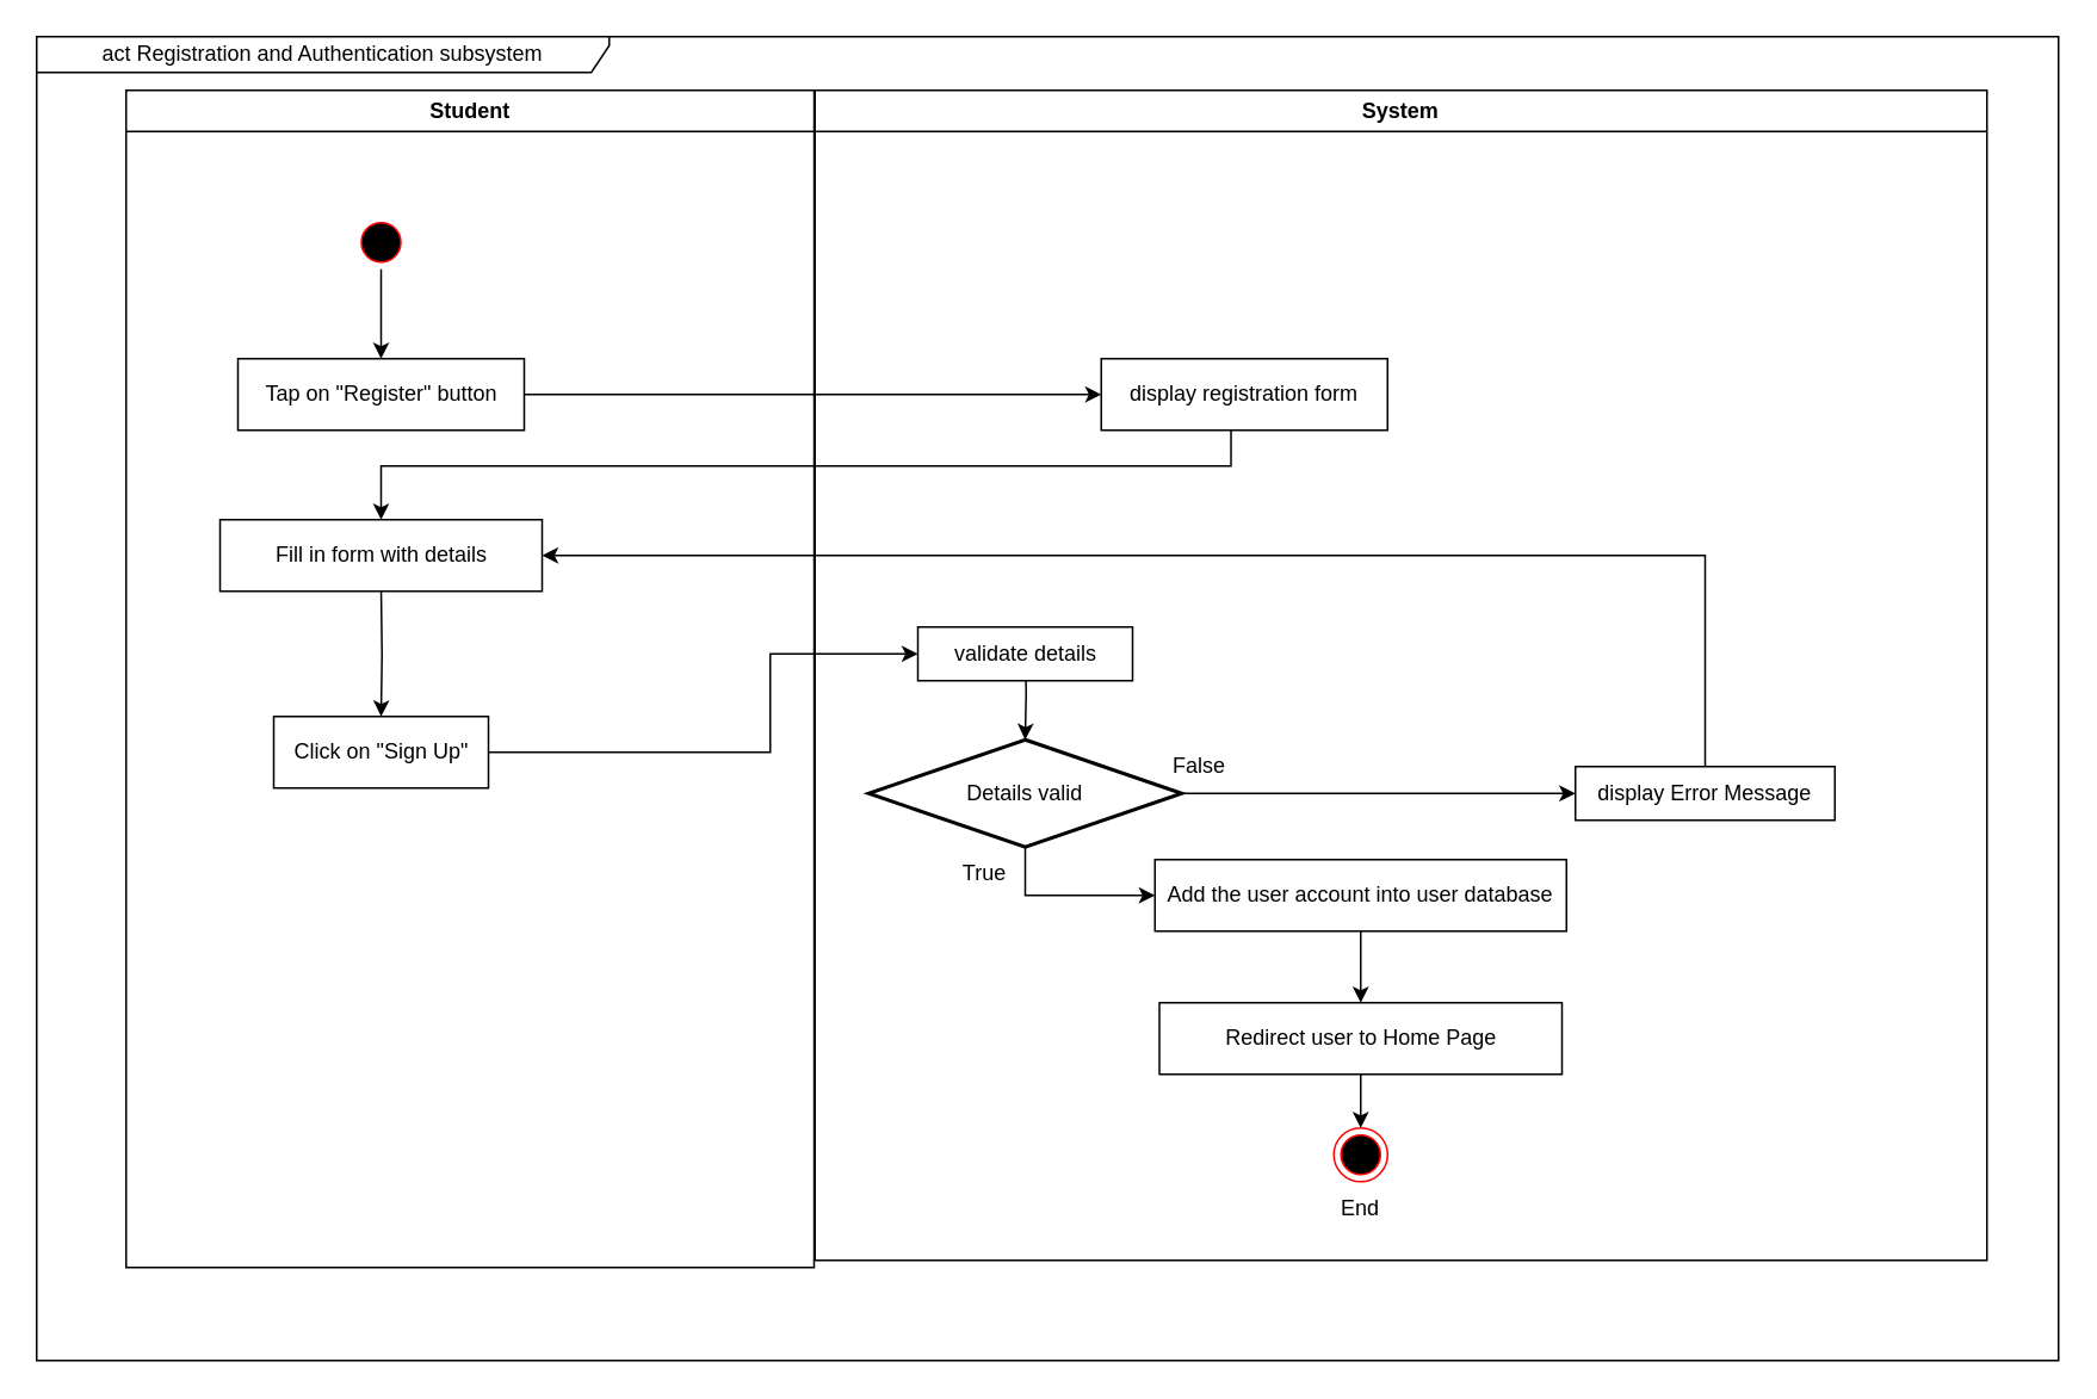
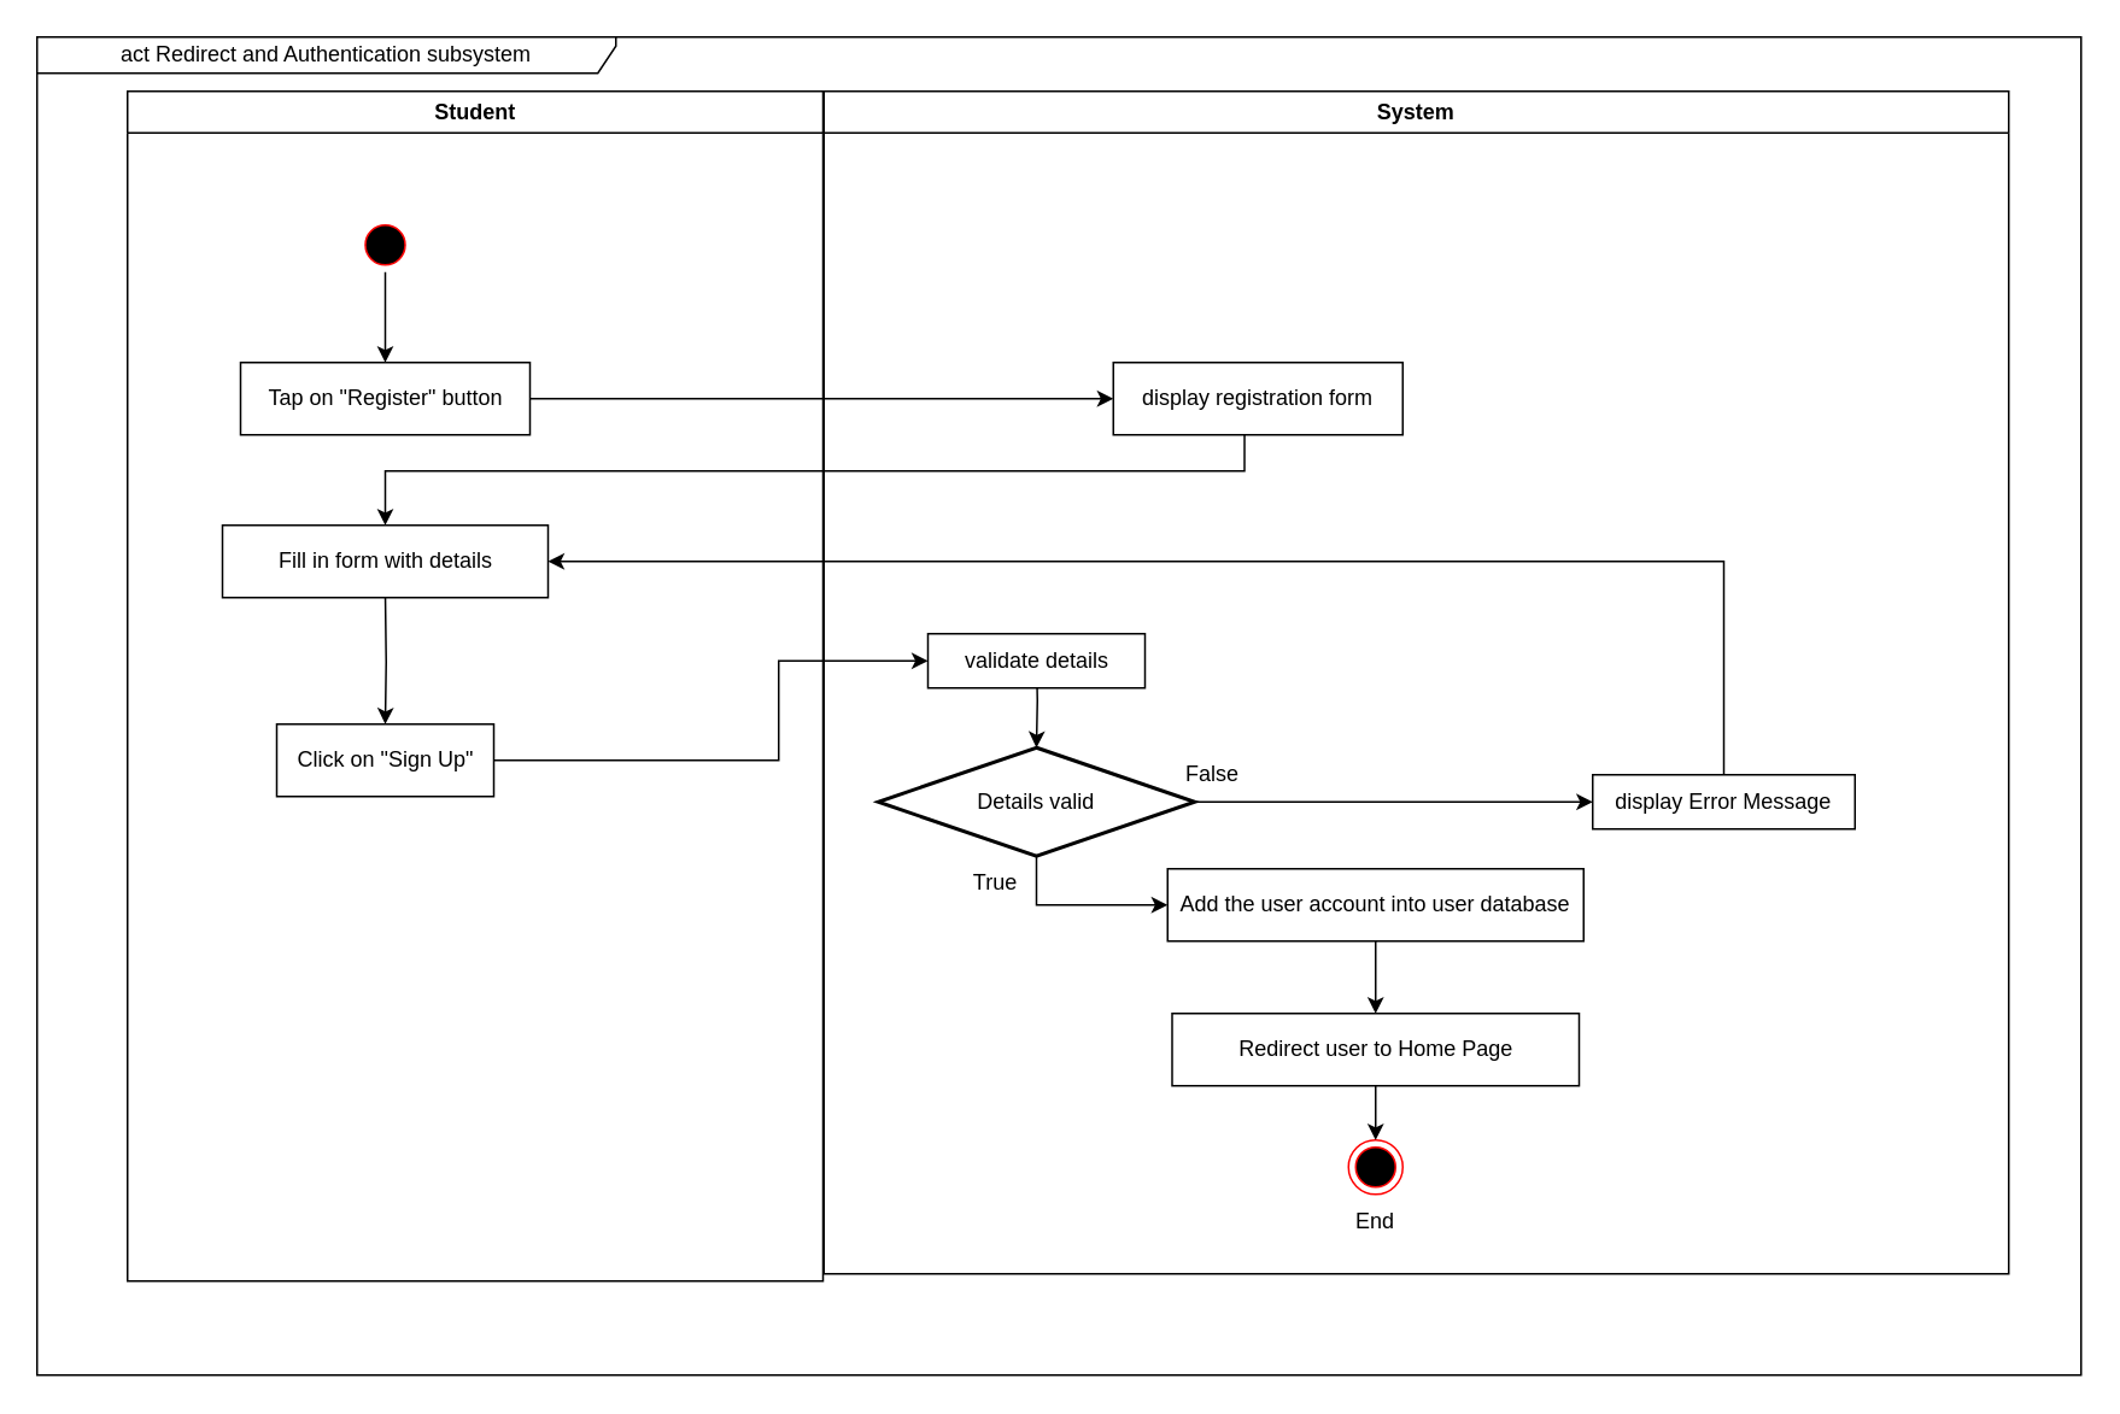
  <mxCell id="0" />
  <mxCell id="1" parent="0" />
  <mxCell id="2" value="Student" style="swimlane;whiteSpace=wrap" parent="1" vertex="1"><mxGeometry x="70" y="50" width="384.5" height="658" as="geometry" /></mxCell>
  <mxCell id="3" value="" style="edgeStyle=orthogonalEdgeStyle;rounded=0;orthogonalLoop=1;jettySize=auto;html=1;" parent="2" source="4" edge="1"><mxGeometry relative="1" as="geometry"><mxPoint x="142.5" y="150.0" as="targetPoint" /></mxGeometry></mxCell>
  <mxCell id="4" value="" style="ellipse;shape=startState;fillColor=#000000;strokeColor=#ff0000;" parent="2" vertex="1"><mxGeometry x="127.5" y="70" width="30" height="30" as="geometry" /></mxCell>
  <mxCell id="5" value="" style="edgeStyle=orthogonalEdgeStyle;rounded=0;orthogonalLoop=1;jettySize=auto;html=1;entryX=0.5;entryY=0;entryDx=0;entryDy=0;" parent="2" target="8" edge="1"><mxGeometry relative="1" as="geometry"><mxPoint x="142.529" y="280" as="sourcePoint" /><mxPoint x="142.529" y="353" as="targetPoint" /></mxGeometry></mxCell>
  <mxCell id="6" value="Tap on &quot;Register&quot; button" style="rounded=0;whiteSpace=wrap;html=1;" parent="2" vertex="1"><mxGeometry x="62.5" y="150" width="160" height="40" as="geometry" /></mxCell>
  <mxCell id="7" value="Fill in form with details" style="rounded=0;whiteSpace=wrap;html=1;" parent="2" vertex="1"><mxGeometry x="52.5" y="240" width="180" height="40" as="geometry" /></mxCell>
  <mxCell id="8" value="Click on &quot;Sign Up&quot;" style="rounded=0;whiteSpace=wrap;html=1;" parent="2" vertex="1"><mxGeometry x="82.5" y="350" width="120" height="40" as="geometry" /></mxCell>
  <mxCell id="9" value="System" style="swimlane;whiteSpace=wrap" parent="1" vertex="1"><mxGeometry x="455" y="50" width="655" height="654" as="geometry" /></mxCell>
  <mxCell id="10" value="" style="ellipse;shape=endState;fillColor=#000000;strokeColor=#ff0000" parent="9" vertex="1"><mxGeometry x="290" y="580" width="30" height="30" as="geometry" /></mxCell>
  <mxCell id="11" value="" style="edgeStyle=orthogonalEdgeStyle;rounded=0;orthogonalLoop=1;jettySize=auto;html=1;" parent="9" target="14" edge="1"><mxGeometry relative="1" as="geometry"><mxPoint x="117.5" y="310" as="sourcePoint" /></mxGeometry></mxCell>
  <mxCell id="12" style="edgeStyle=orthogonalEdgeStyle;rounded=0;orthogonalLoop=1;jettySize=auto;html=1;" parent="9" source="14" edge="1"><mxGeometry relative="1" as="geometry"><mxPoint x="425" y="393" as="targetPoint" /></mxGeometry></mxCell>
  <mxCell id="13" value="" style="edgeStyle=orthogonalEdgeStyle;rounded=0;orthogonalLoop=1;jettySize=auto;html=1;entryX=0;entryY=0.5;entryDx=0;entryDy=0;" parent="9" source="14" target="18" edge="1"><mxGeometry relative="1" as="geometry"><mxPoint x="160" y="475" as="targetPoint" /><Array as="points"><mxPoint x="117" y="450" /></Array></mxGeometry></mxCell>
  <mxCell id="14" value="Details valid" style="strokeWidth=2;html=1;shape=mxgraph.flowchart.decision;whiteSpace=wrap;" parent="9" vertex="1"><mxGeometry x="30" y="363" width="175" height="60" as="geometry" /></mxCell>
  <mxCell id="15" value="display registration form" style="rounded=0;whiteSpace=wrap;html=1;" parent="9" vertex="1"><mxGeometry x="160" y="150" width="160" height="40" as="geometry" /></mxCell>
  <mxCell id="16" value="validate details" style="rounded=0;whiteSpace=wrap;html=1;" parent="9" vertex="1"><mxGeometry x="57.5" y="300" width="120" height="30" as="geometry" /></mxCell>
  <mxCell id="17" value="" style="edgeStyle=orthogonalEdgeStyle;rounded=0;orthogonalLoop=1;jettySize=auto;html=1;" parent="9" source="18" target="23" edge="1"><mxGeometry relative="1" as="geometry" /></mxCell>
  <mxCell id="18" value="Add the user account into user database" style="rounded=0;whiteSpace=wrap;html=1;" parent="9" vertex="1"><mxGeometry x="190" y="430" width="230" height="40" as="geometry" /></mxCell>
  <mxCell id="19" value="True" style="text;html=1;strokeColor=none;fillColor=none;align=center;verticalAlign=middle;whiteSpace=wrap;rounded=0;" parent="9" vertex="1"><mxGeometry x="65" y="423" width="60" height="30" as="geometry" /></mxCell>
  <mxCell id="20" value="False" style="text;html=1;strokeColor=none;fillColor=none;align=center;verticalAlign=middle;whiteSpace=wrap;rounded=0;" parent="9" vertex="1"><mxGeometry x="185" y="363" width="60" height="30" as="geometry" /></mxCell>
  <mxCell id="21" value="display Error Message" style="rounded=0;whiteSpace=wrap;html=1;" parent="9" vertex="1"><mxGeometry x="425" y="378" width="145" height="30" as="geometry" /></mxCell>
  <mxCell id="22" value="" style="edgeStyle=orthogonalEdgeStyle;rounded=0;orthogonalLoop=1;jettySize=auto;html=1;" parent="9" source="23" target="10" edge="1"><mxGeometry relative="1" as="geometry" /></mxCell>
  <mxCell id="23" value="Redirect user to Home Page" style="rounded=0;whiteSpace=wrap;html=1;" parent="9" vertex="1"><mxGeometry x="192.5" y="510" width="225" height="40" as="geometry" /></mxCell>
  <mxCell id="24" value="End" style="text;html=1;strokeColor=none;fillColor=none;align=center;verticalAlign=middle;whiteSpace=wrap;rounded=0;" parent="9" vertex="1"><mxGeometry x="275" y="610" width="60" height="30" as="geometry" /></mxCell>
  <mxCell id="25" value="" style="edgeStyle=orthogonalEdgeStyle;rounded=0;orthogonalLoop=1;jettySize=auto;html=1;entryX=0.5;entryY=0;entryDx=0;entryDy=0;" parent="1" target="7" edge="1"><mxGeometry relative="1" as="geometry"><mxPoint x="687.524" y="240" as="sourcePoint" /><mxPoint x="213" y="290" as="targetPoint" /><Array as="points"><mxPoint x="687" y="260" /><mxPoint x="213" y="260" /></Array></mxGeometry></mxCell>
  <mxCell id="26" style="edgeStyle=orthogonalEdgeStyle;rounded=0;orthogonalLoop=1;jettySize=auto;html=1;exitX=1;exitY=0.5;exitDx=0;exitDy=0;" parent="1" source="8" target="16" edge="1"><mxGeometry relative="1" as="geometry"><mxPoint x="510" y="365" as="targetPoint" /><mxPoint x="286.25" y="423" as="sourcePoint" /><Array as="points"><mxPoint x="430" y="420" /><mxPoint x="430" y="365" /></Array></mxGeometry></mxCell>
  <mxCell id="27" style="edgeStyle=orthogonalEdgeStyle;rounded=0;orthogonalLoop=1;jettySize=auto;html=1;" parent="1" source="6" target="15" edge="1"><mxGeometry relative="1" as="geometry"><mxPoint x="615" y="220" as="targetPoint" /></mxGeometry></mxCell>
  <mxCell id="28" style="edgeStyle=orthogonalEdgeStyle;rounded=0;orthogonalLoop=1;jettySize=auto;html=1;entryX=1;entryY=0.5;entryDx=0;entryDy=0;" parent="1" source="21" target="7" edge="1"><mxGeometry relative="1" as="geometry"><mxPoint x="850" y="260" as="targetPoint" /><Array as="points"><mxPoint x="953" y="310" /></Array></mxGeometry></mxCell>
- <mxCell id="29" value="act Registration and Authentication subsystem" style="shape=umlFrame;whiteSpace=wrap;html=1;pointerEvents=0;width=320;height=20;" parent="1" vertex="1"><mxGeometry x="20" y="20" width="1130" height="740" as="geometry" /></mxCell>
+ <mxCell id="29" value="act Redirect and Authentication subsystem" style="shape=umlFrame;whiteSpace=wrap;html=1;pointerEvents=0;width=320;height=20;" parent="1" vertex="1"><mxGeometry x="20" y="20" width="1130" height="740" as="geometry" /></mxCell>
